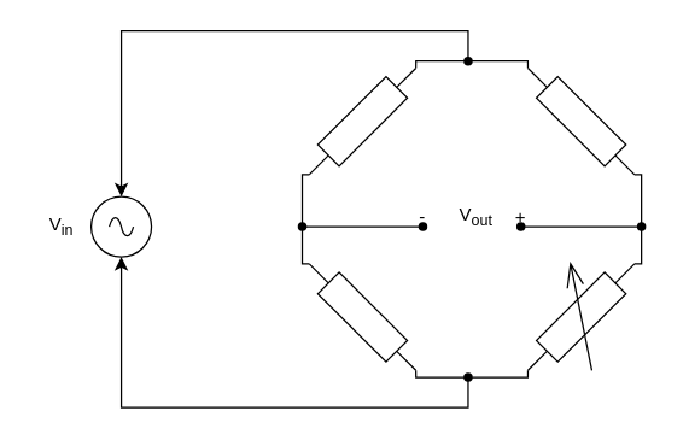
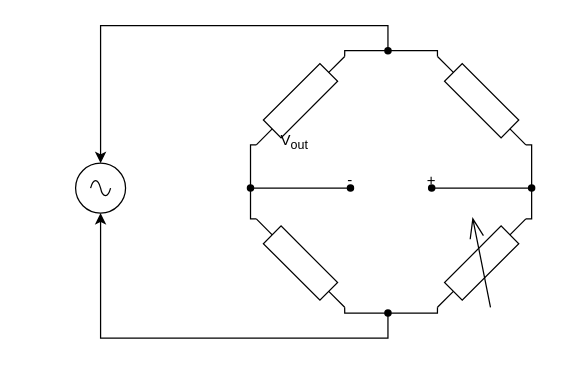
  <mxCell id="0" />
  <mxCell id="1" parent="0" />
  <mxCell id="2" value="" style="pointerEvents=1;verticalLabelPosition=bottom;shadow=0;dashed=0;align=center;html=1;verticalAlign=top;shape=mxgraph.electrical.signal_sources.source;aspect=fixed;points=[[0.5,0,0],[1,0.5,0],[0.5,1,0],[0,0.5,0]];elSignalType=ac;" vertex="1" parent="1"><mxGeometry x="60" y="130" width="40" height="40" as="geometry" /></mxCell>
  <mxCell id="3" value="" style="pointerEvents=1;verticalLabelPosition=bottom;shadow=0;dashed=0;align=center;html=1;verticalAlign=top;shape=mxgraph.electrical.resistors.resistor_1;direction=west;rotation=-45;" vertex="1" parent="1"><mxGeometry x="190" y="70" width="100" height="20" as="geometry" /></mxCell>
  <mxCell id="4" value="" style="pointerEvents=1;verticalLabelPosition=bottom;shadow=0;dashed=0;align=center;html=1;verticalAlign=top;shape=mxgraph.electrical.resistors.resistor_1;direction=west;rotation=45;" vertex="1" parent="1"><mxGeometry x="334.996" y="69.996" width="100" height="20" as="geometry" /></mxCell>
  <mxCell id="5" value="" style="pointerEvents=1;verticalLabelPosition=bottom;shadow=0;dashed=0;align=center;html=1;verticalAlign=top;shape=mxgraph.electrical.resistors.variable_resistor_1;rotation=-45;" vertex="1" parent="1"><mxGeometry x="335" y="180" width="100" height="60" as="geometry" /></mxCell>
  <mxCell id="6" value="" style="pointerEvents=1;verticalLabelPosition=bottom;shadow=0;dashed=0;align=center;html=1;verticalAlign=top;shape=mxgraph.electrical.resistors.resistor_1;direction=west;rotation=45;" vertex="1" parent="1"><mxGeometry x="189.996" y="199.996" width="100" height="20" as="geometry" /></mxCell>
  <mxCell id="7" value="" style="shape=waypoint;sketch=0;fillStyle=solid;size=6;pointerEvents=1;points=[];fillColor=none;resizable=0;rotatable=0;perimeter=centerPerimeter;snapToPoint=1;" vertex="1" parent="1"><mxGeometry x="190" y="140" width="20" height="20" as="geometry" /></mxCell>
  <mxCell id="8" value="" style="shape=waypoint;sketch=0;fillStyle=solid;size=6;pointerEvents=1;points=[];fillColor=none;resizable=0;rotatable=0;perimeter=centerPerimeter;snapToPoint=1;" vertex="1" parent="1"><mxGeometry x="415" y="140" width="20" height="20" as="geometry" /></mxCell>
  <mxCell id="9" style="edgeStyle=orthogonalEdgeStyle;rounded=0;orthogonalLoop=1;jettySize=auto;html=1;exitX=1;exitY=0.5;exitDx=0;exitDy=0;exitPerimeter=0;entryX=0.507;entryY=0.738;entryDx=0;entryDy=0;entryPerimeter=0;endArrow=none;endFill=0;" edge="1" parent="1" source="6" target="7"><mxGeometry relative="1" as="geometry" /></mxCell>
  <mxCell id="10" style="edgeStyle=orthogonalEdgeStyle;rounded=0;orthogonalLoop=1;jettySize=auto;html=1;exitX=1;exitY=0.5;exitDx=0;exitDy=0;exitPerimeter=0;entryX=0.436;entryY=0.262;entryDx=0;entryDy=0;entryPerimeter=0;endArrow=none;endFill=0;" edge="1" parent="1" source="3" target="7"><mxGeometry relative="1" as="geometry" /></mxCell>
  <mxCell id="11" style="edgeStyle=orthogonalEdgeStyle;rounded=0;orthogonalLoop=1;jettySize=auto;html=1;exitX=1;exitY=0.5;exitDx=0;exitDy=0;exitPerimeter=0;entryX=0.471;entryY=0.905;entryDx=0;entryDy=0;entryPerimeter=0;endArrow=none;endFill=0;" edge="1" parent="1" source="5" target="8"><mxGeometry relative="1" as="geometry" /></mxCell>
  <mxCell id="12" style="edgeStyle=orthogonalEdgeStyle;rounded=0;orthogonalLoop=1;jettySize=auto;html=1;exitX=0;exitY=0.5;exitDx=0;exitDy=0;exitPerimeter=0;entryX=0.59;entryY=0.095;entryDx=0;entryDy=0;entryPerimeter=0;endArrow=none;endFill=0;" edge="1" parent="1" source="4" target="8"><mxGeometry relative="1" as="geometry" /></mxCell>
  <mxCell id="13" value="-&#10;" style="shape=waypoint;sketch=0;fillStyle=solid;size=6;pointerEvents=1;points=[];resizable=0;rotatable=0;perimeter=centerPerimeter;snapToPoint=1;fillColor=default;strokeColor=default;gradientColor=none;strokeWidth=1;perimeterSpacing=0;" vertex="1" parent="1"><mxGeometry x="270" y="140" width="20" height="20" as="geometry" /></mxCell>
  <mxCell id="14" value="+&#10;" style="shape=waypoint;sketch=0;fillStyle=solid;size=6;pointerEvents=1;points=[];fillColor=none;resizable=0;rotatable=0;perimeter=centerPerimeter;snapToPoint=1;" vertex="1" parent="1"><mxGeometry x="335" y="140" width="20" height="20" as="geometry" /></mxCell>
  <mxCell id="15" style="edgeStyle=orthogonalEdgeStyle;rounded=0;orthogonalLoop=1;jettySize=auto;html=1;entryX=0.34;entryY=0.524;entryDx=0;entryDy=0;entryPerimeter=0;endArrow=none;endFill=0;" edge="1" parent="1" source="7" target="13"><mxGeometry relative="1" as="geometry" /></mxCell>
  <mxCell id="16" style="edgeStyle=orthogonalEdgeStyle;rounded=0;orthogonalLoop=1;jettySize=auto;html=1;entryX=0.71;entryY=0.429;entryDx=0;entryDy=0;entryPerimeter=0;endArrow=none;endFill=0;" edge="1" parent="1" source="8" target="14"><mxGeometry relative="1" as="geometry" /></mxCell>
  <mxCell id="17" value="" style="shape=waypoint;sketch=0;fillStyle=solid;size=6;pointerEvents=1;points=[];fillColor=none;resizable=0;rotatable=0;perimeter=centerPerimeter;snapToPoint=1;" vertex="1" parent="1"><mxGeometry x="300" y="30" width="20" height="20" as="geometry" /></mxCell>
  <mxCell id="18" style="edgeStyle=orthogonalEdgeStyle;rounded=0;orthogonalLoop=1;jettySize=auto;html=1;entryX=0;entryY=0.5;entryDx=0;entryDy=0;entryPerimeter=0;endArrow=none;endFill=0;" edge="1" parent="1" source="17" target="3"><mxGeometry relative="1" as="geometry" /></mxCell>
  <mxCell id="19" style="edgeStyle=orthogonalEdgeStyle;rounded=0;orthogonalLoop=1;jettySize=auto;html=1;entryX=1;entryY=0.5;entryDx=0;entryDy=0;entryPerimeter=0;endArrow=none;endFill=0;" edge="1" parent="1" source="17" target="4"><mxGeometry relative="1" as="geometry" /></mxCell>
  <mxCell id="20" value="" style="shape=waypoint;sketch=0;fillStyle=solid;size=6;pointerEvents=1;points=[];fillColor=none;resizable=0;rotatable=0;perimeter=centerPerimeter;snapToPoint=1;" vertex="1" parent="1"><mxGeometry x="300" y="240" width="20" height="20" as="geometry" /></mxCell>
  <mxCell id="21" style="edgeStyle=orthogonalEdgeStyle;rounded=0;orthogonalLoop=1;jettySize=auto;html=1;entryX=0;entryY=0.5;entryDx=0;entryDy=0;entryPerimeter=0;endArrow=none;endFill=0;" edge="1" parent="1" source="20" target="6"><mxGeometry relative="1" as="geometry" /></mxCell>
  <mxCell id="22" style="edgeStyle=orthogonalEdgeStyle;rounded=0;orthogonalLoop=1;jettySize=auto;html=1;entryX=0;entryY=0.5;entryDx=0;entryDy=0;entryPerimeter=0;endArrow=none;endFill=0;" edge="1" parent="1" source="20" target="5"><mxGeometry relative="1" as="geometry" /></mxCell>
  <mxCell id="23" style="edgeStyle=orthogonalEdgeStyle;rounded=0;orthogonalLoop=1;jettySize=auto;html=1;entryX=0.5;entryY=0;entryDx=0;entryDy=0;entryPerimeter=0;" edge="1" parent="1" source="17" target="2"><mxGeometry relative="1" as="geometry"><Array as="points"><mxPoint x="310" y="20" /><mxPoint x="80" y="20" /></Array></mxGeometry></mxCell>
  <mxCell id="24" style="edgeStyle=orthogonalEdgeStyle;rounded=0;orthogonalLoop=1;jettySize=auto;html=1;entryX=0.5;entryY=1;entryDx=0;entryDy=0;entryPerimeter=0;" edge="1" parent="1" source="20" target="2"><mxGeometry relative="1" as="geometry"><Array as="points"><mxPoint x="310" y="270" /><mxPoint x="80" y="270" /></Array></mxGeometry></mxCell>
- <mxCell id="25" value="V&lt;sub&gt;out&lt;/sub&gt;" style="text;html=1;align=center;verticalAlign=middle;resizable=0;points=[];autosize=1;strokeColor=none;fillColor=none;" vertex="1" parent="1"><mxGeometry x="295" y="128" width="40" height="30" as="geometry" /></mxCell>
- <mxCell id="26" value="V&lt;sub&gt;in&lt;/sub&gt;" style="text;html=1;align=center;verticalAlign=middle;resizable=0;points=[];autosize=1;strokeColor=none;fillColor=none;" vertex="1" parent="1"><mxGeometry x="20" y="135" width="40" height="30" as="geometry" /></mxCell>
+ <mxCell id="25" value="V&lt;sub&gt;out&lt;/sub&gt;" style="text;html=1;align=center;verticalAlign=middle;resizable=0;points=[];autosize=1;strokeColor=none;fillColor=none;" vertex="1" parent="1"><mxGeometry x="215" y="98" width="40" height="30" as="geometry" /></mxCell>
